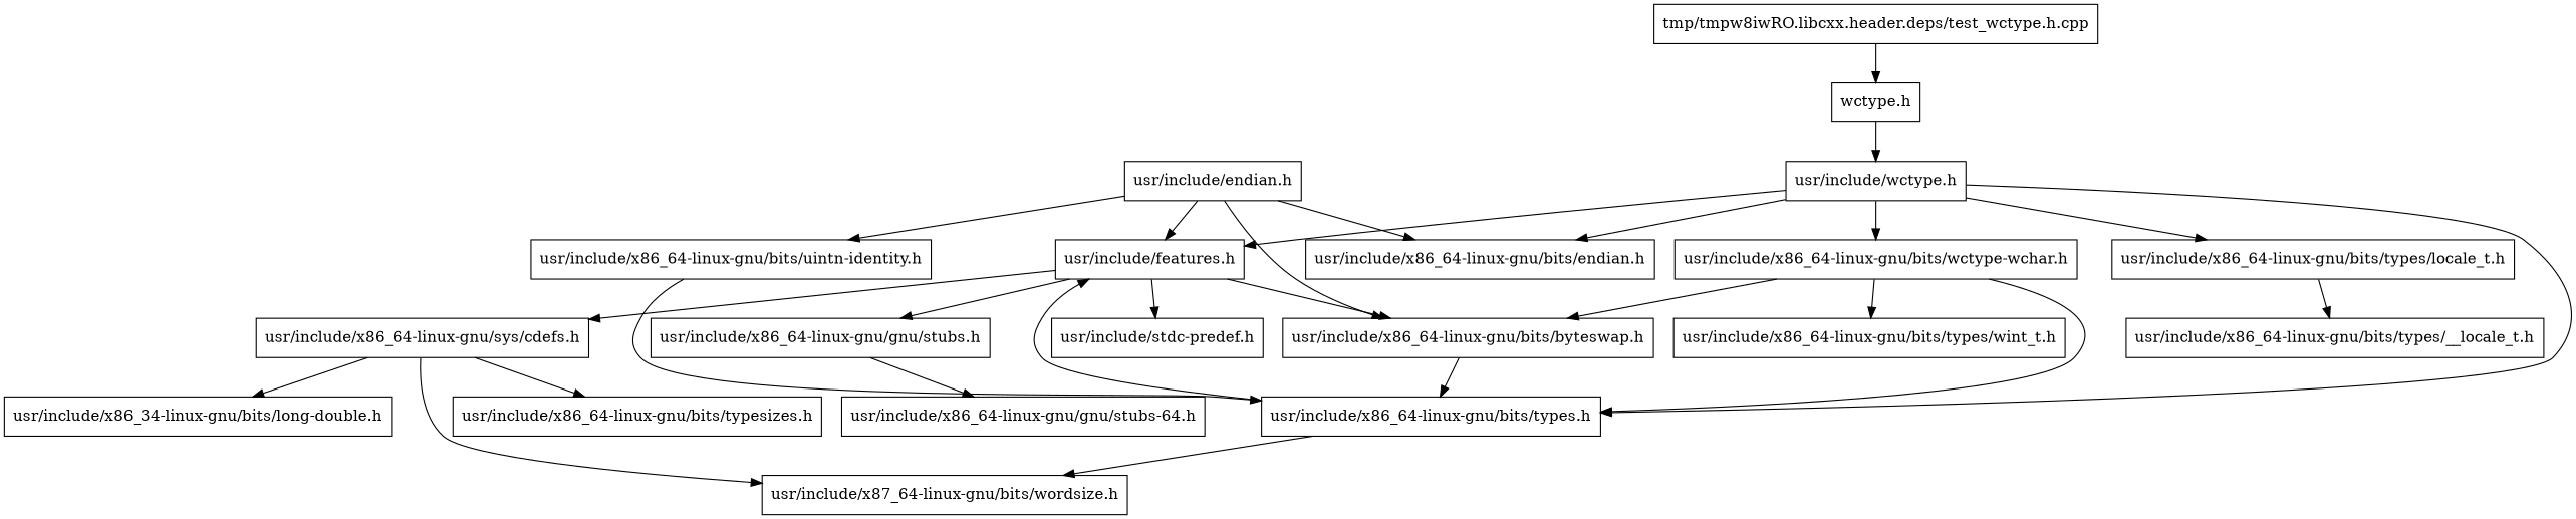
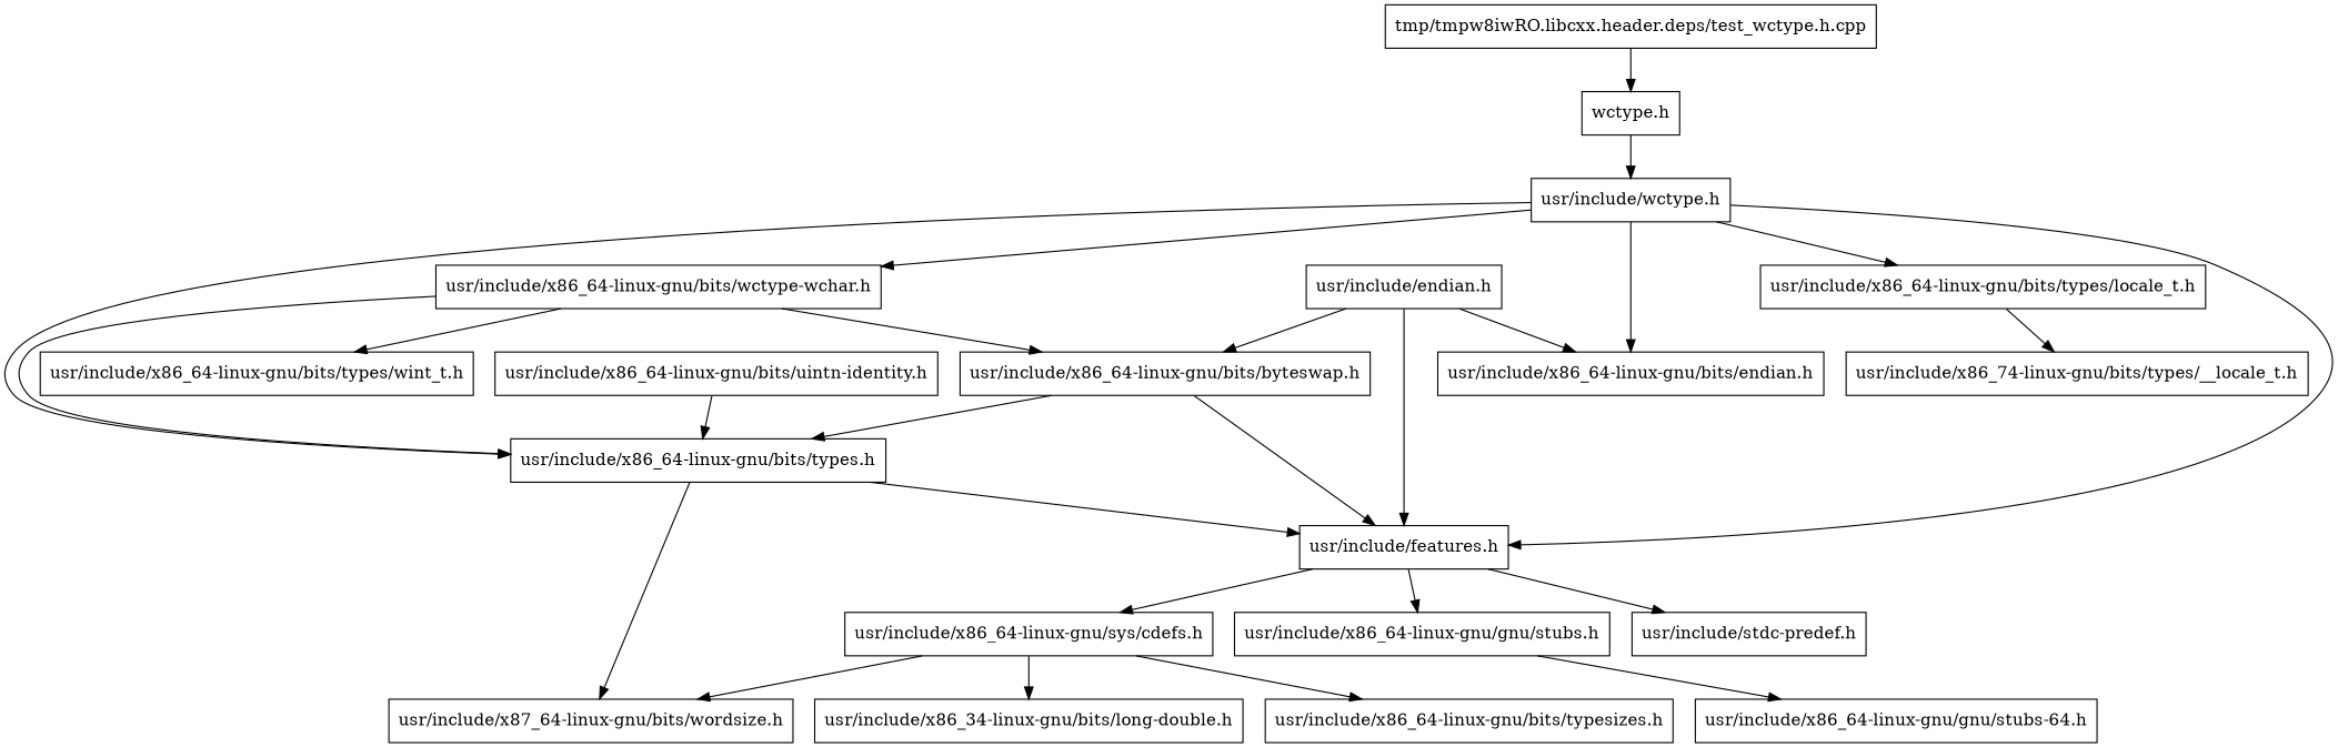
  digraph {
    fontname="DejaVu Serif"
    node [fontname="DejaVu Serif" shape=box]
    edge [fontname="DejaVu Serif"]
    n1 [label="wctype.h"]
    n2 [label="usr/include/wctype.h"]
    n3 [label="usr/include/features.h"]
    n4 [label="usr/include/x86_64-linux-gnu/bits/types.h"]
    n5 [label="usr/include/x86_64-linux-gnu/bits/wctype-wchar.h"]
    n6 [label="usr/include/x86_64-linux-gnu/bits/types/locale_t.h"]
    n7 [label="usr/include/x86_64-linux-gnu/bits/endian.h"]
    n8 [label="tmp/tmpw8iwRO.libcxx.header.deps/test_wctype.h.cpp"]
    n9 [label="usr/include/stdc-predef.h"]
    n10 [label="usr/include/x86_64-linux-gnu/sys/cdefs.h"]
    n11 [label="usr/include/x86_64-linux-gnu/gnu/stubs.h"]
    n12 [label="usr/include/x87_64-linux-gnu/bits/wordsize.h"]
    n13 [label="usr/include/x86_34-linux-gnu/bits/long-double.h"]
    n14 [label="usr/include/x86_64-linux-gnu/bits/typesizes.h"]
    n15 [label="usr/include/x86_64-linux-gnu/gnu/stubs-64.h"]
    n16 [label="usr/include/x86_64-linux-gnu/bits/types/wint_t.h"]
    n17 [label="usr/include/x86_64-linux-gnu/bits/byteswap.h"]
-   n18 [label="usr/include/x86_64-linux-gnu/bits/types/__locale_t.h"]
+   n18 [label="usr/include/x86_74-linux-gnu/bits/types/__locale_t.h"]
    n19 [label="usr/include/endian.h"]
    n20 [label="usr/include/x86_64-linux-gnu/bits/uintn-identity.h"]
    n1 -> n2
    n2 -> n3
    n2 -> n4
    n2 -> n5
    n2 -> n6
    n2 -> n7
    n3 -> n9
    n3 -> n10
    n3 -> n11
    n4 -> n3
    n4 -> n12
    n5 -> n4
    n5 -> n16
    n5 -> n17
    n6 -> n18
    n8 -> n1
    n10 -> n12
    n10 -> n13
    n10 -> n14
    n11 -> n15
-   n3 -> n17
+   n17 -> n3
    n17 -> n4
    n19 -> n3
    n19 -> n7
    n19 -> n17
-   n19 -> n20
    n20 -> n4
  }
